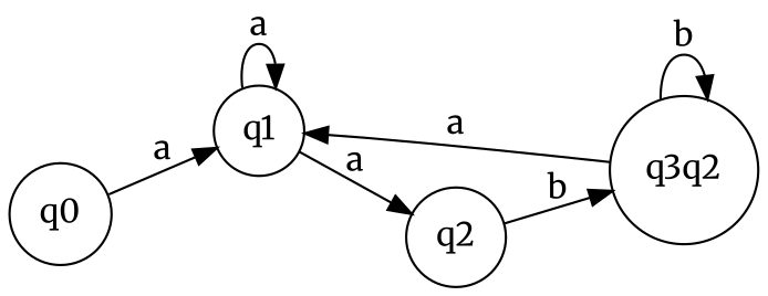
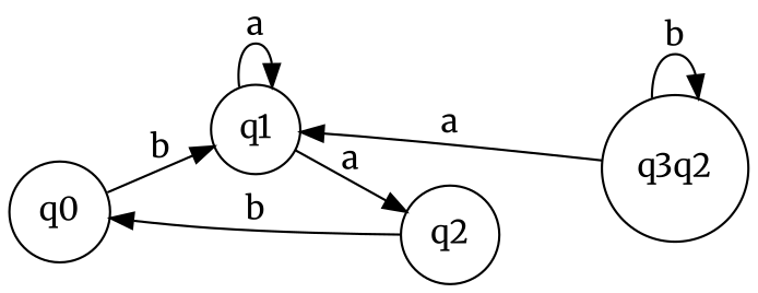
  digraph {
    fontname=Merriweather
    rankdir=LR
    node [fontname=Merriweather shape=circle]
    edge [fontname=Merriweather]
    q0
    q1
    q2
    q3q2
-   q0 -> q1 [label=a]
+   q0 -> q1 [label=b]
    q1 -> q1 [label=a]
    q1 -> q2 [label=a]
-   q2 -> q3q2 [label=b]
+   q2 -> q0 [label=b]
    q3q2 -> q1 [label=a]
    q3q2 -> q3q2 [label=b]
  }
